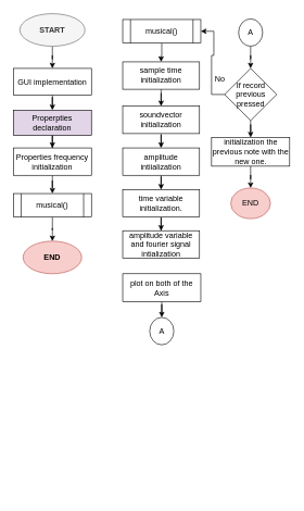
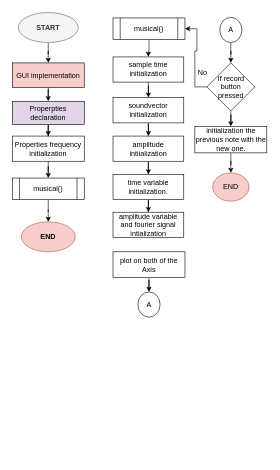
  <mxCell id="0" />
  <mxCell id="1" parent="0" />
  <mxCell id="2" style="edgeStyle=orthogonalEdgeStyle;rounded=0;orthogonalLoop=1;jettySize=auto;html=1;" parent="1" source="3" target="10" edge="1"><mxGeometry relative="1" as="geometry" /></mxCell>
  <mxCell id="3" value="&lt;b&gt;START&lt;/b&gt;" style="ellipse;whiteSpace=wrap;html=1;fillColor=#f5f5f5;strokeColor=#666666;fontColor=#333333;" parent="1" vertex="1"><mxGeometry x="30" y="20" width="100" height="50" as="geometry" /></mxCell>
  <mxCell id="4" value="" style="edgeStyle=orthogonalEdgeStyle;rounded=0;orthogonalLoop=1;jettySize=auto;html=1;" parent="1" source="5" target="7" edge="1"><mxGeometry relative="1" as="geometry" /></mxCell>
  <mxCell id="5" value="Properpties declaration" style="rounded=0;whiteSpace=wrap;html=1;fillColor=#e1d5e7;" parent="1" vertex="1"><mxGeometry x="20" y="168" width="120" height="39" as="geometry" /></mxCell>
  <mxCell id="6" style="edgeStyle=orthogonalEdgeStyle;rounded=0;orthogonalLoop=1;jettySize=auto;html=1;" parent="1" source="7" target="17" edge="1"><mxGeometry relative="1" as="geometry" /></mxCell>
  <mxCell id="7" value="Properties frequency initialization" style="rounded=0;whiteSpace=wrap;html=1;" parent="1" vertex="1"><mxGeometry x="20" y="226" width="120" height="42" as="geometry" /></mxCell>
  <mxCell id="8" value="&lt;b&gt;END&lt;/b&gt;" style="ellipse;whiteSpace=wrap;html=1;fillColor=#f8cecc;strokeColor=#b85450;" parent="1" vertex="1"><mxGeometry x="35" y="369" width="90" height="50" as="geometry" /></mxCell>
  <mxCell id="9" style="edgeStyle=orthogonalEdgeStyle;rounded=0;orthogonalLoop=1;jettySize=auto;html=1;" parent="1" source="10" target="5" edge="1"><mxGeometry relative="1" as="geometry" /></mxCell>
- <mxCell id="10" value="GUI implementation" style="rounded=0;whiteSpace=wrap;html=1;" parent="1" vertex="1"><mxGeometry x="20" y="104" width="120" height="41" as="geometry" /></mxCell>
+ <mxCell id="10" value="GUI implementation" style="rounded=0;whiteSpace=wrap;html=1;fillColor=#f8cecc;" parent="1" vertex="1"><mxGeometry x="20" y="104" width="120" height="41" as="geometry" /></mxCell>
  <mxCell id="11" value="" style="edgeStyle=orthogonalEdgeStyle;rounded=0;orthogonalLoop=1;jettySize=auto;html=1;" parent="1" source="12" target="21" edge="1"><mxGeometry relative="1" as="geometry" /></mxCell>
  <mxCell id="12" value="sample time initialization" style="rounded=0;whiteSpace=wrap;html=1;" parent="1" vertex="1"><mxGeometry x="188" y="94" width="118" height="42" as="geometry" /></mxCell>
  <mxCell id="13" style="edgeStyle=orthogonalEdgeStyle;rounded=0;orthogonalLoop=1;jettySize=auto;html=1;exitX=0.5;exitY=1;exitDx=0;exitDy=0;" parent="1" edge="1"><mxGeometry relative="1" as="geometry"><mxPoint x="419" y="761" as="sourcePoint" /><mxPoint x="419" y="761" as="targetPoint" /></mxGeometry></mxCell>
  <mxCell id="14" style="edgeStyle=orthogonalEdgeStyle;rounded=0;orthogonalLoop=1;jettySize=auto;html=1;" parent="1" source="15" target="27" edge="1"><mxGeometry relative="1" as="geometry" /></mxCell>
  <mxCell id="15" value="plot on both of the Axis" style="rounded=0;whiteSpace=wrap;html=1;" parent="1" vertex="1"><mxGeometry x="188" y="419" width="120" height="43" as="geometry" /></mxCell>
  <mxCell id="16" style="edgeStyle=orthogonalEdgeStyle;rounded=0;orthogonalLoop=1;jettySize=auto;html=1;" parent="1" source="17" target="8" edge="1"><mxGeometry relative="1" as="geometry" /></mxCell>
  <mxCell id="17" value="musical()" style="shape=process;whiteSpace=wrap;html=1;backgroundOutline=1;" parent="1" vertex="1"><mxGeometry x="20" y="296" width="120" height="36" as="geometry" /></mxCell>
  <mxCell id="18" value="" style="edgeStyle=orthogonalEdgeStyle;rounded=0;orthogonalLoop=1;jettySize=auto;html=1;" parent="1" source="19" target="12" edge="1"><mxGeometry relative="1" as="geometry" /></mxCell>
  <mxCell id="19" value="musical()" style="shape=process;whiteSpace=wrap;html=1;backgroundOutline=1;" parent="1" vertex="1"><mxGeometry x="188" y="29" width="120" height="36" as="geometry" /></mxCell>
  <mxCell id="20" value="" style="edgeStyle=orthogonalEdgeStyle;rounded=0;orthogonalLoop=1;jettySize=auto;html=1;" parent="1" source="21" target="23" edge="1"><mxGeometry relative="1" as="geometry" /></mxCell>
  <mxCell id="21" value="soundvector initialization" style="rounded=0;whiteSpace=wrap;html=1;" parent="1" vertex="1"><mxGeometry x="188" y="162" width="118" height="42" as="geometry" /></mxCell>
  <mxCell id="22" value="" style="edgeStyle=orthogonalEdgeStyle;rounded=0;orthogonalLoop=1;jettySize=auto;html=1;" parent="1" source="23" target="25" edge="1"><mxGeometry relative="1" as="geometry" /></mxCell>
  <mxCell id="23" value="amplitude intiialization" style="rounded=0;whiteSpace=wrap;html=1;" parent="1" vertex="1"><mxGeometry x="188" y="226" width="118" height="42" as="geometry" /></mxCell>
  <mxCell id="24" value="" style="edgeStyle=orthogonalEdgeStyle;rounded=0;orthogonalLoop=1;jettySize=auto;html=1;" parent="1" source="25" target="26" edge="1"><mxGeometry relative="1" as="geometry" /></mxCell>
  <mxCell id="25" value="time variable initialization." style="rounded=0;whiteSpace=wrap;html=1;" parent="1" vertex="1"><mxGeometry x="188" y="290" width="118" height="42" as="geometry" /></mxCell>
  <mxCell id="26" value="amplitude variable and fourier signal intialization" style="rounded=0;whiteSpace=wrap;html=1;" parent="1" vertex="1"><mxGeometry x="188" y="353" width="118" height="42" as="geometry" /></mxCell>
  <mxCell id="27" value="A" style="ellipse;whiteSpace=wrap;html=1;" parent="1" vertex="1"><mxGeometry x="229.5" y="486" width="37" height="42" as="geometry" /></mxCell>
  <mxCell id="28" value="" style="edgeStyle=orthogonalEdgeStyle;rounded=0;orthogonalLoop=1;jettySize=auto;html=1;entryX=0.5;entryY=0;entryDx=0;entryDy=0;" parent="1" source="29" target="32" edge="1"><mxGeometry relative="1" as="geometry"><mxPoint x="384.5" y="98" as="targetPoint" /></mxGeometry></mxCell>
  <mxCell id="29" value="A" style="ellipse;whiteSpace=wrap;html=1;" parent="1" vertex="1"><mxGeometry x="366" y="28" width="37" height="42" as="geometry" /></mxCell>
  <mxCell id="30" style="edgeStyle=orthogonalEdgeStyle;rounded=0;orthogonalLoop=1;jettySize=auto;html=1;entryX=1;entryY=0.5;entryDx=0;entryDy=0;" parent="1" source="32" target="19" edge="1"><mxGeometry relative="1" as="geometry" /></mxCell>
  <mxCell id="31" value="" style="edgeStyle=orthogonalEdgeStyle;rounded=0;orthogonalLoop=1;jettySize=auto;html=1;" parent="1" source="32" target="35" edge="1"><mxGeometry relative="1" as="geometry" /></mxCell>
- <mxCell id="32" value="If record previous pressed" style="rhombus;whiteSpace=wrap;html=1;" parent="1" vertex="1"><mxGeometry x="344.5" y="104" width="80" height="80" as="geometry" /></mxCell>
+ <mxCell id="32" value="If record button pressed" style="rhombus;whiteSpace=wrap;html=1;" parent="1" vertex="1"><mxGeometry x="344.5" y="104" width="80" height="80" as="geometry" /></mxCell>
  <mxCell id="33" value="No" style="text;html=1;align=center;verticalAlign=middle;resizable=0;points=[];autosize=1;" parent="1" vertex="1"><mxGeometry x="324" y="111" width="25" height="18" as="geometry" /></mxCell>
  <mxCell id="34" value="" style="edgeStyle=orthogonalEdgeStyle;rounded=0;orthogonalLoop=1;jettySize=auto;html=1;" parent="1" source="35" target="36" edge="1"><mxGeometry relative="1" as="geometry" /></mxCell>
  <mxCell id="35" value="initialization the previous note with the new one." style="whiteSpace=wrap;html=1;" parent="1" vertex="1"><mxGeometry x="324.5" y="210" width="120" height="44" as="geometry" /></mxCell>
  <mxCell id="36" value="END" style="ellipse;whiteSpace=wrap;html=1;fillColor=#f8cecc;strokeColor=#b85450;" parent="1" vertex="1"><mxGeometry x="354" y="287.5" width="61" height="47" as="geometry" /></mxCell>
